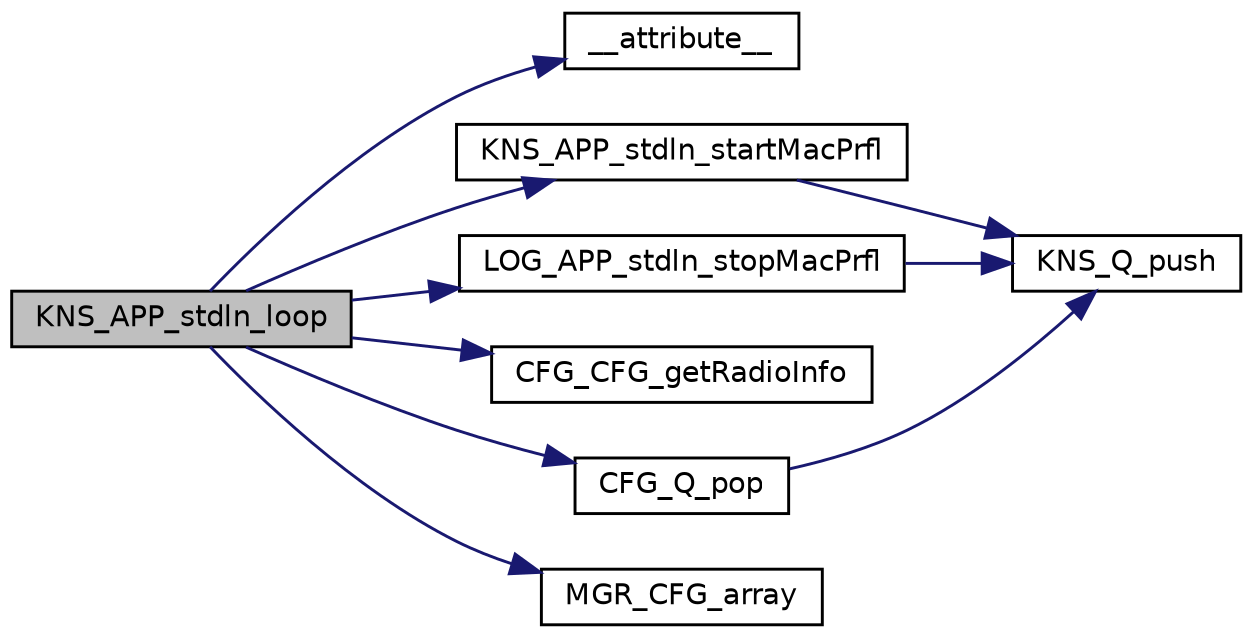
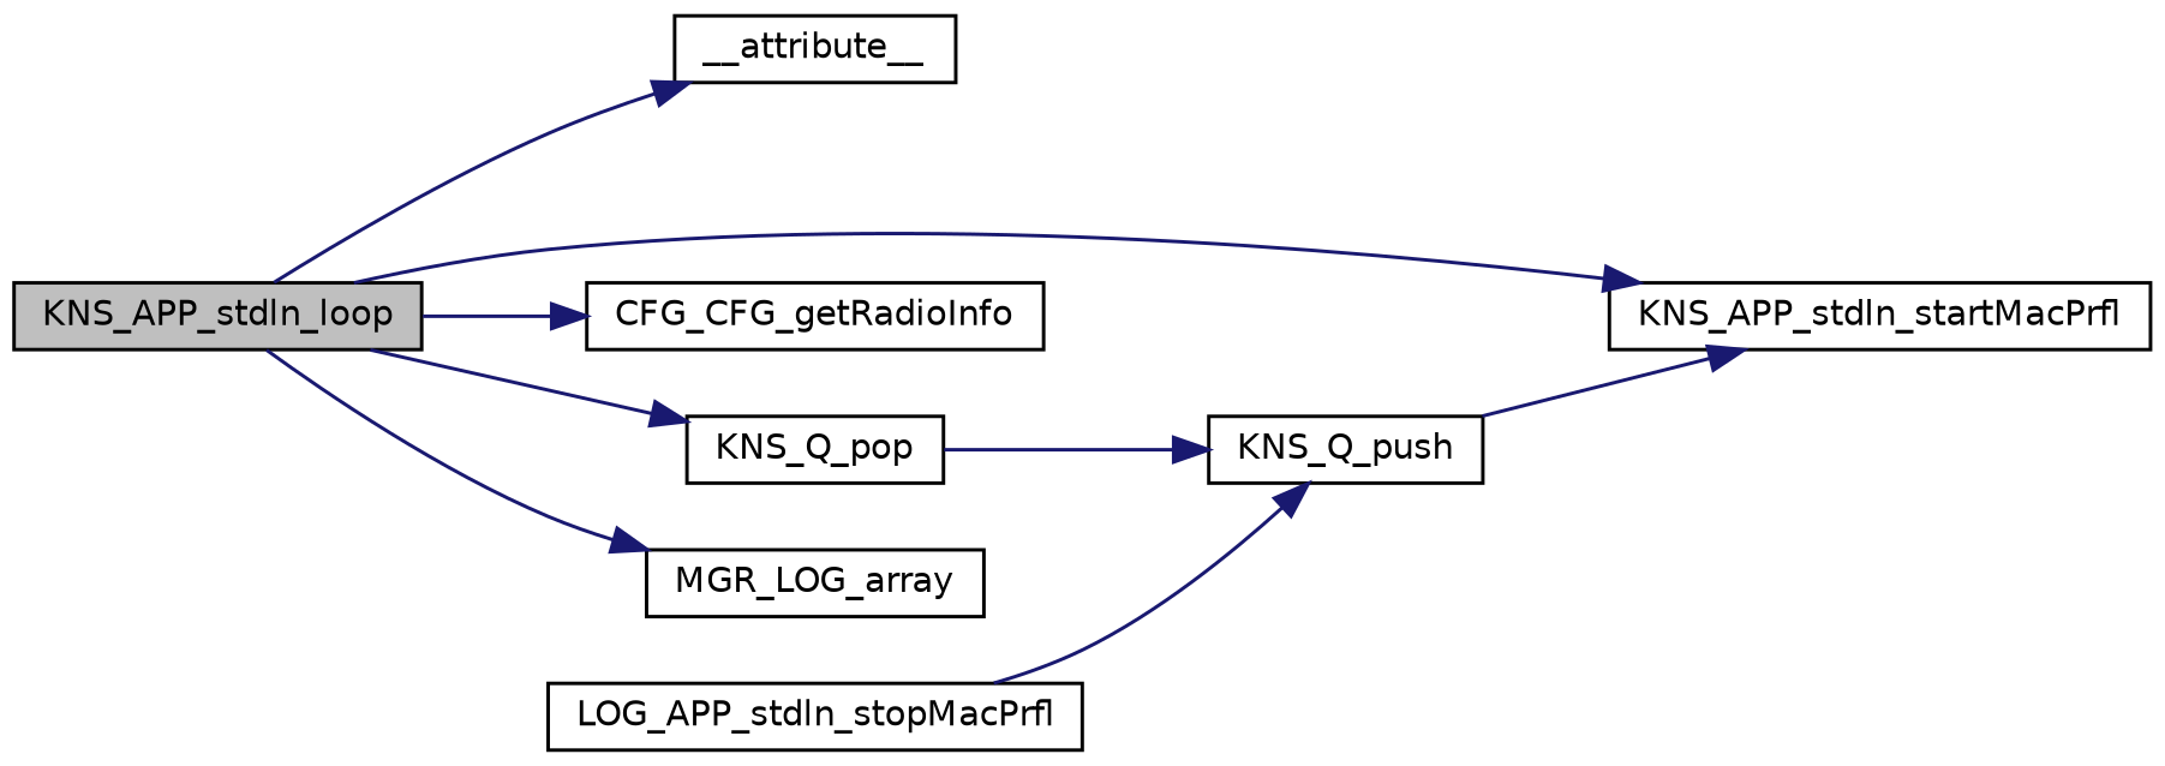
  digraph {
    rankdir=LR
    node [color=black fillcolor=white fontname=Helvetica fontsize=10 shape=record style=filled]
    edge [color=midnightblue fontname=Helvetica fontsize=10 labelfontname=Helvetica labelfontsize=10 style=solid]
    n1 [fillcolor=grey75 fontcolor=black height=0.2 label=KNS_APP_stdln_loop width=0.4]
    n2 [height=0.2 label=__attribute__ width=0.4]
    n3 [height=0.2 label=KNS_APP_stdln_startMacPrfl width=0.4]
    n4 [height=0.2 label=LOG_APP_stdln_stopMacPrfl width=0.4]
    n5 [height=0.2 label=CFG_CFG_getRadioInfo width=0.4]
-   n6 [height=0.2 label=CFG_Q_pop width=0.4]
-   n7 [height=0.2 label=MGR_CFG_array width=0.4]
+   n6 [height=0.2 label=KNS_Q_pop width=0.4]
+   n7 [height=0.2 label=MGR_LOG_array width=0.4]
    n8 [height=0.2 label=KNS_Q_push width=0.4]
    n1 -> n2
    n1 -> n3
-   n1 -> n4
    n1 -> n5
    n1 -> n6
    n1 -> n7
-   n3 -> n8
+   n8 -> n3
    n4 -> n8
    n6 -> n8
  }
